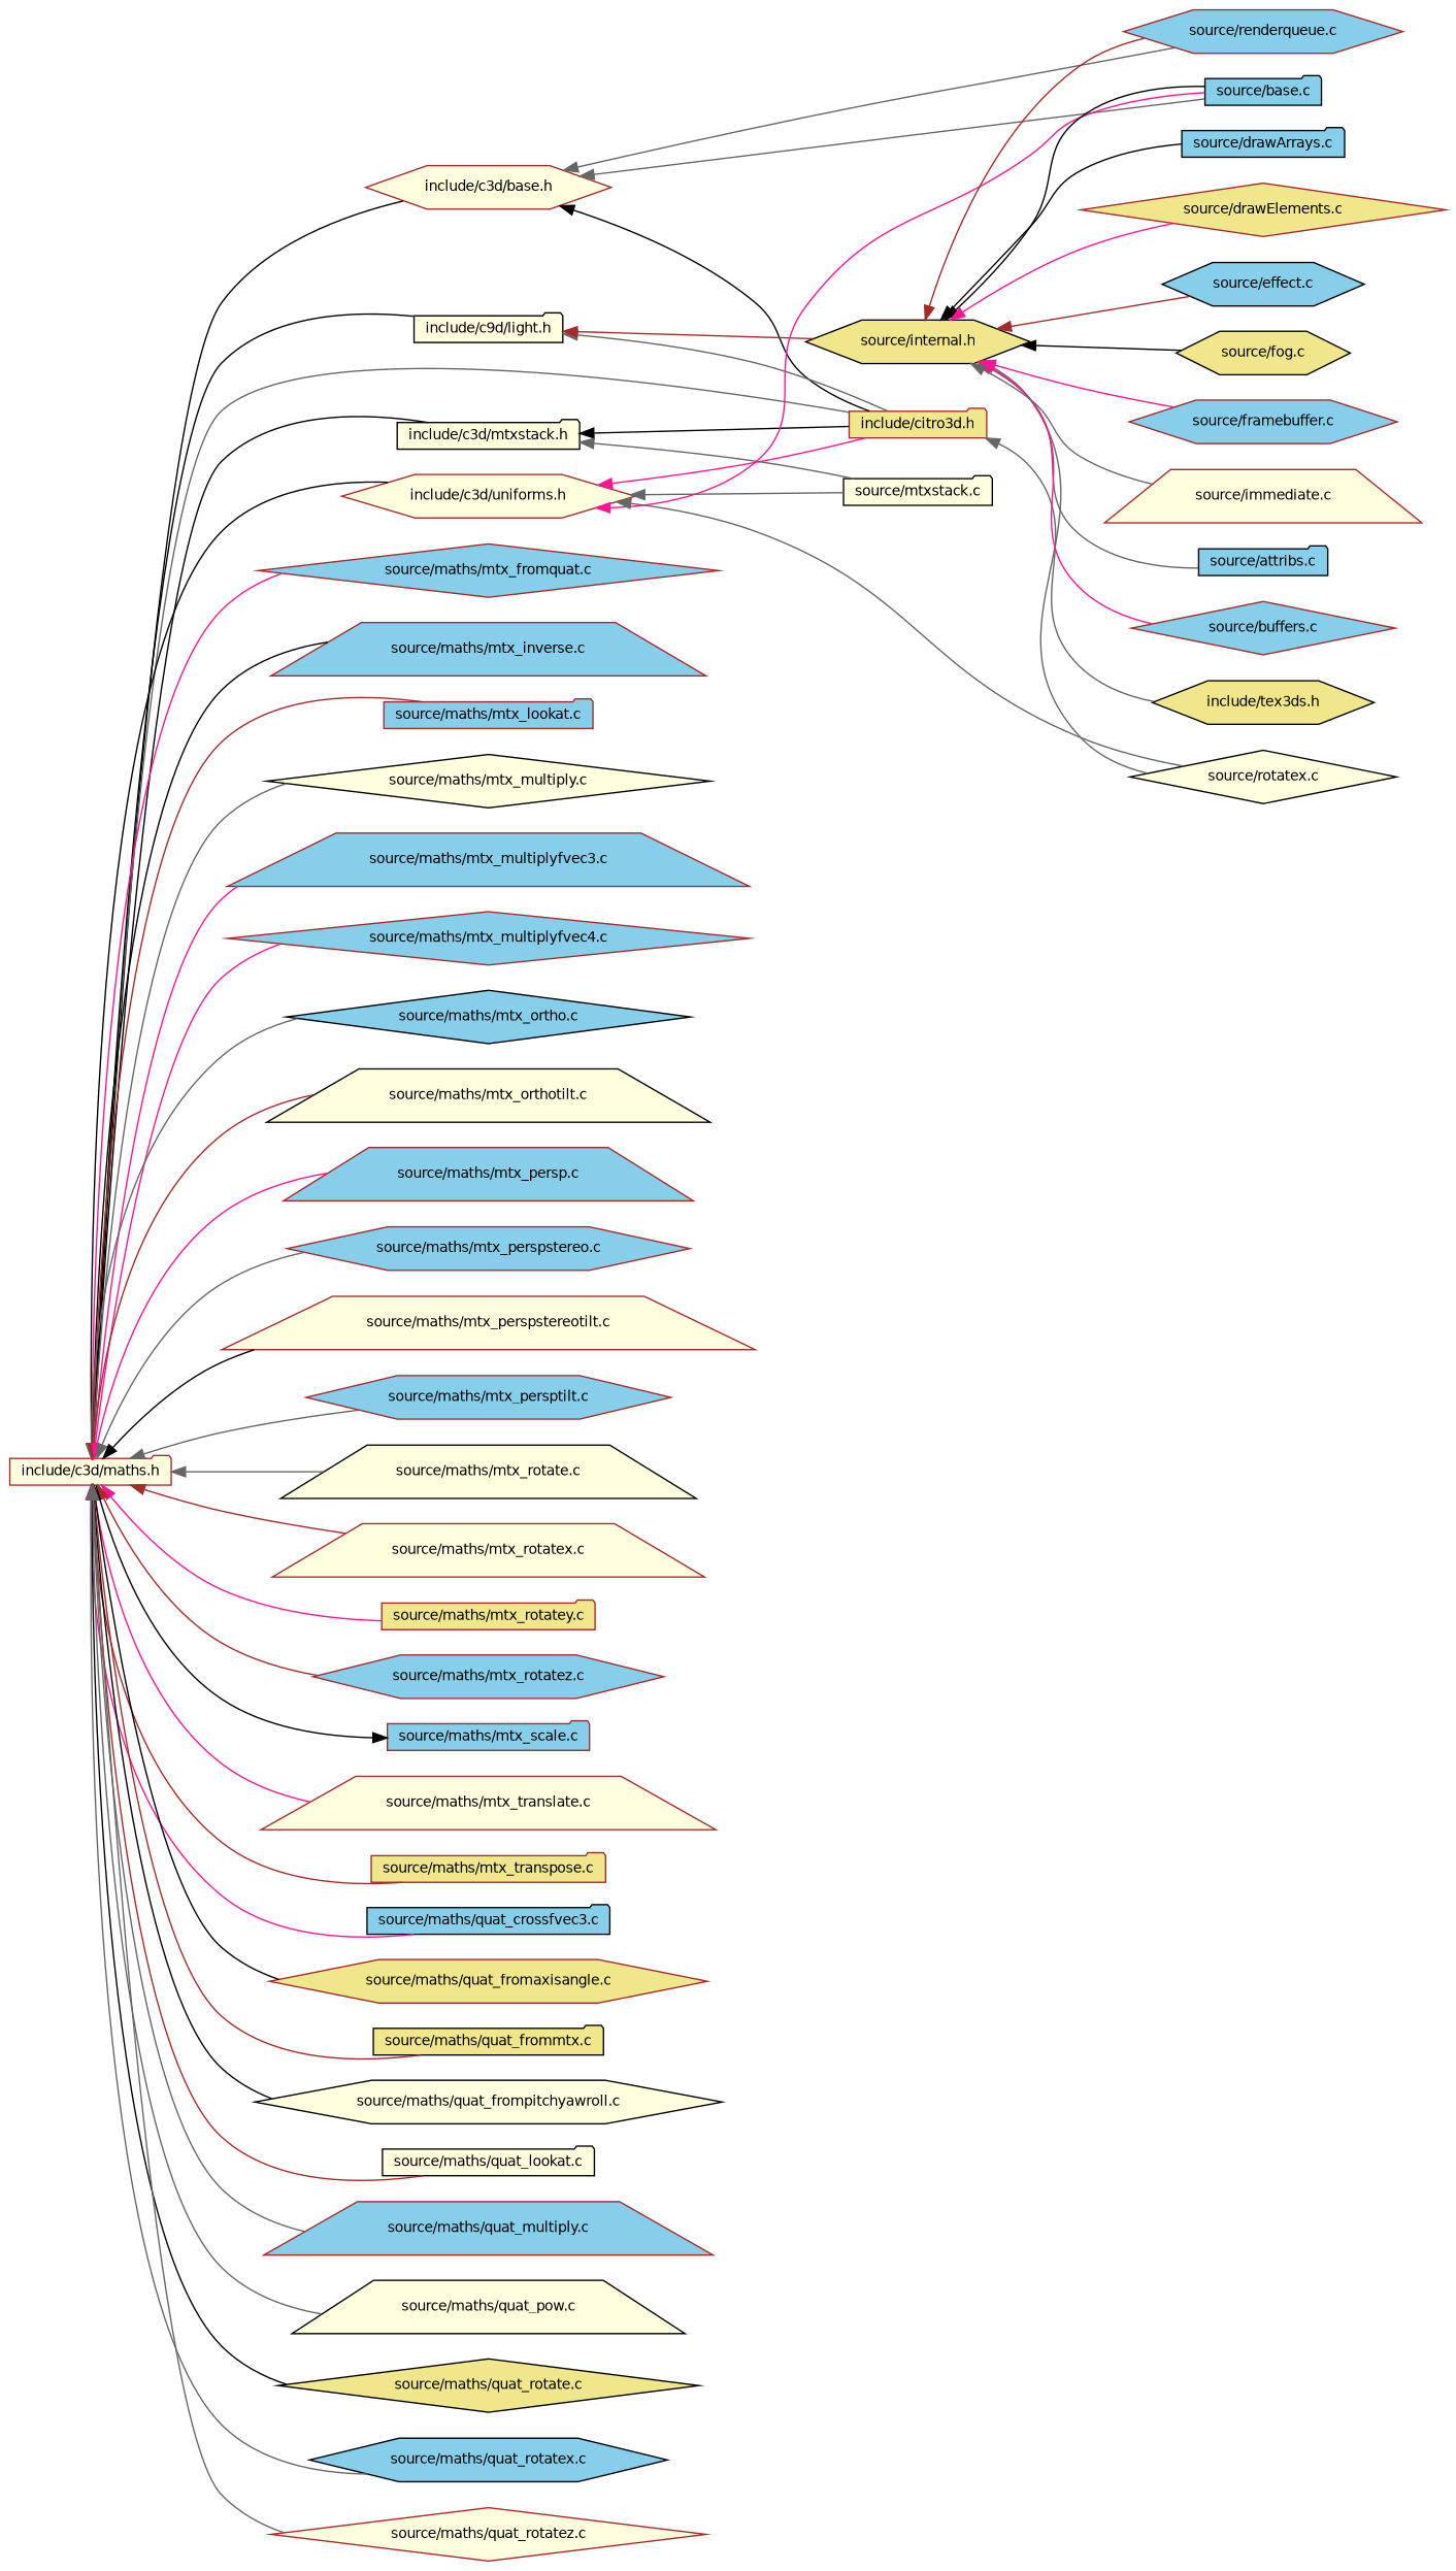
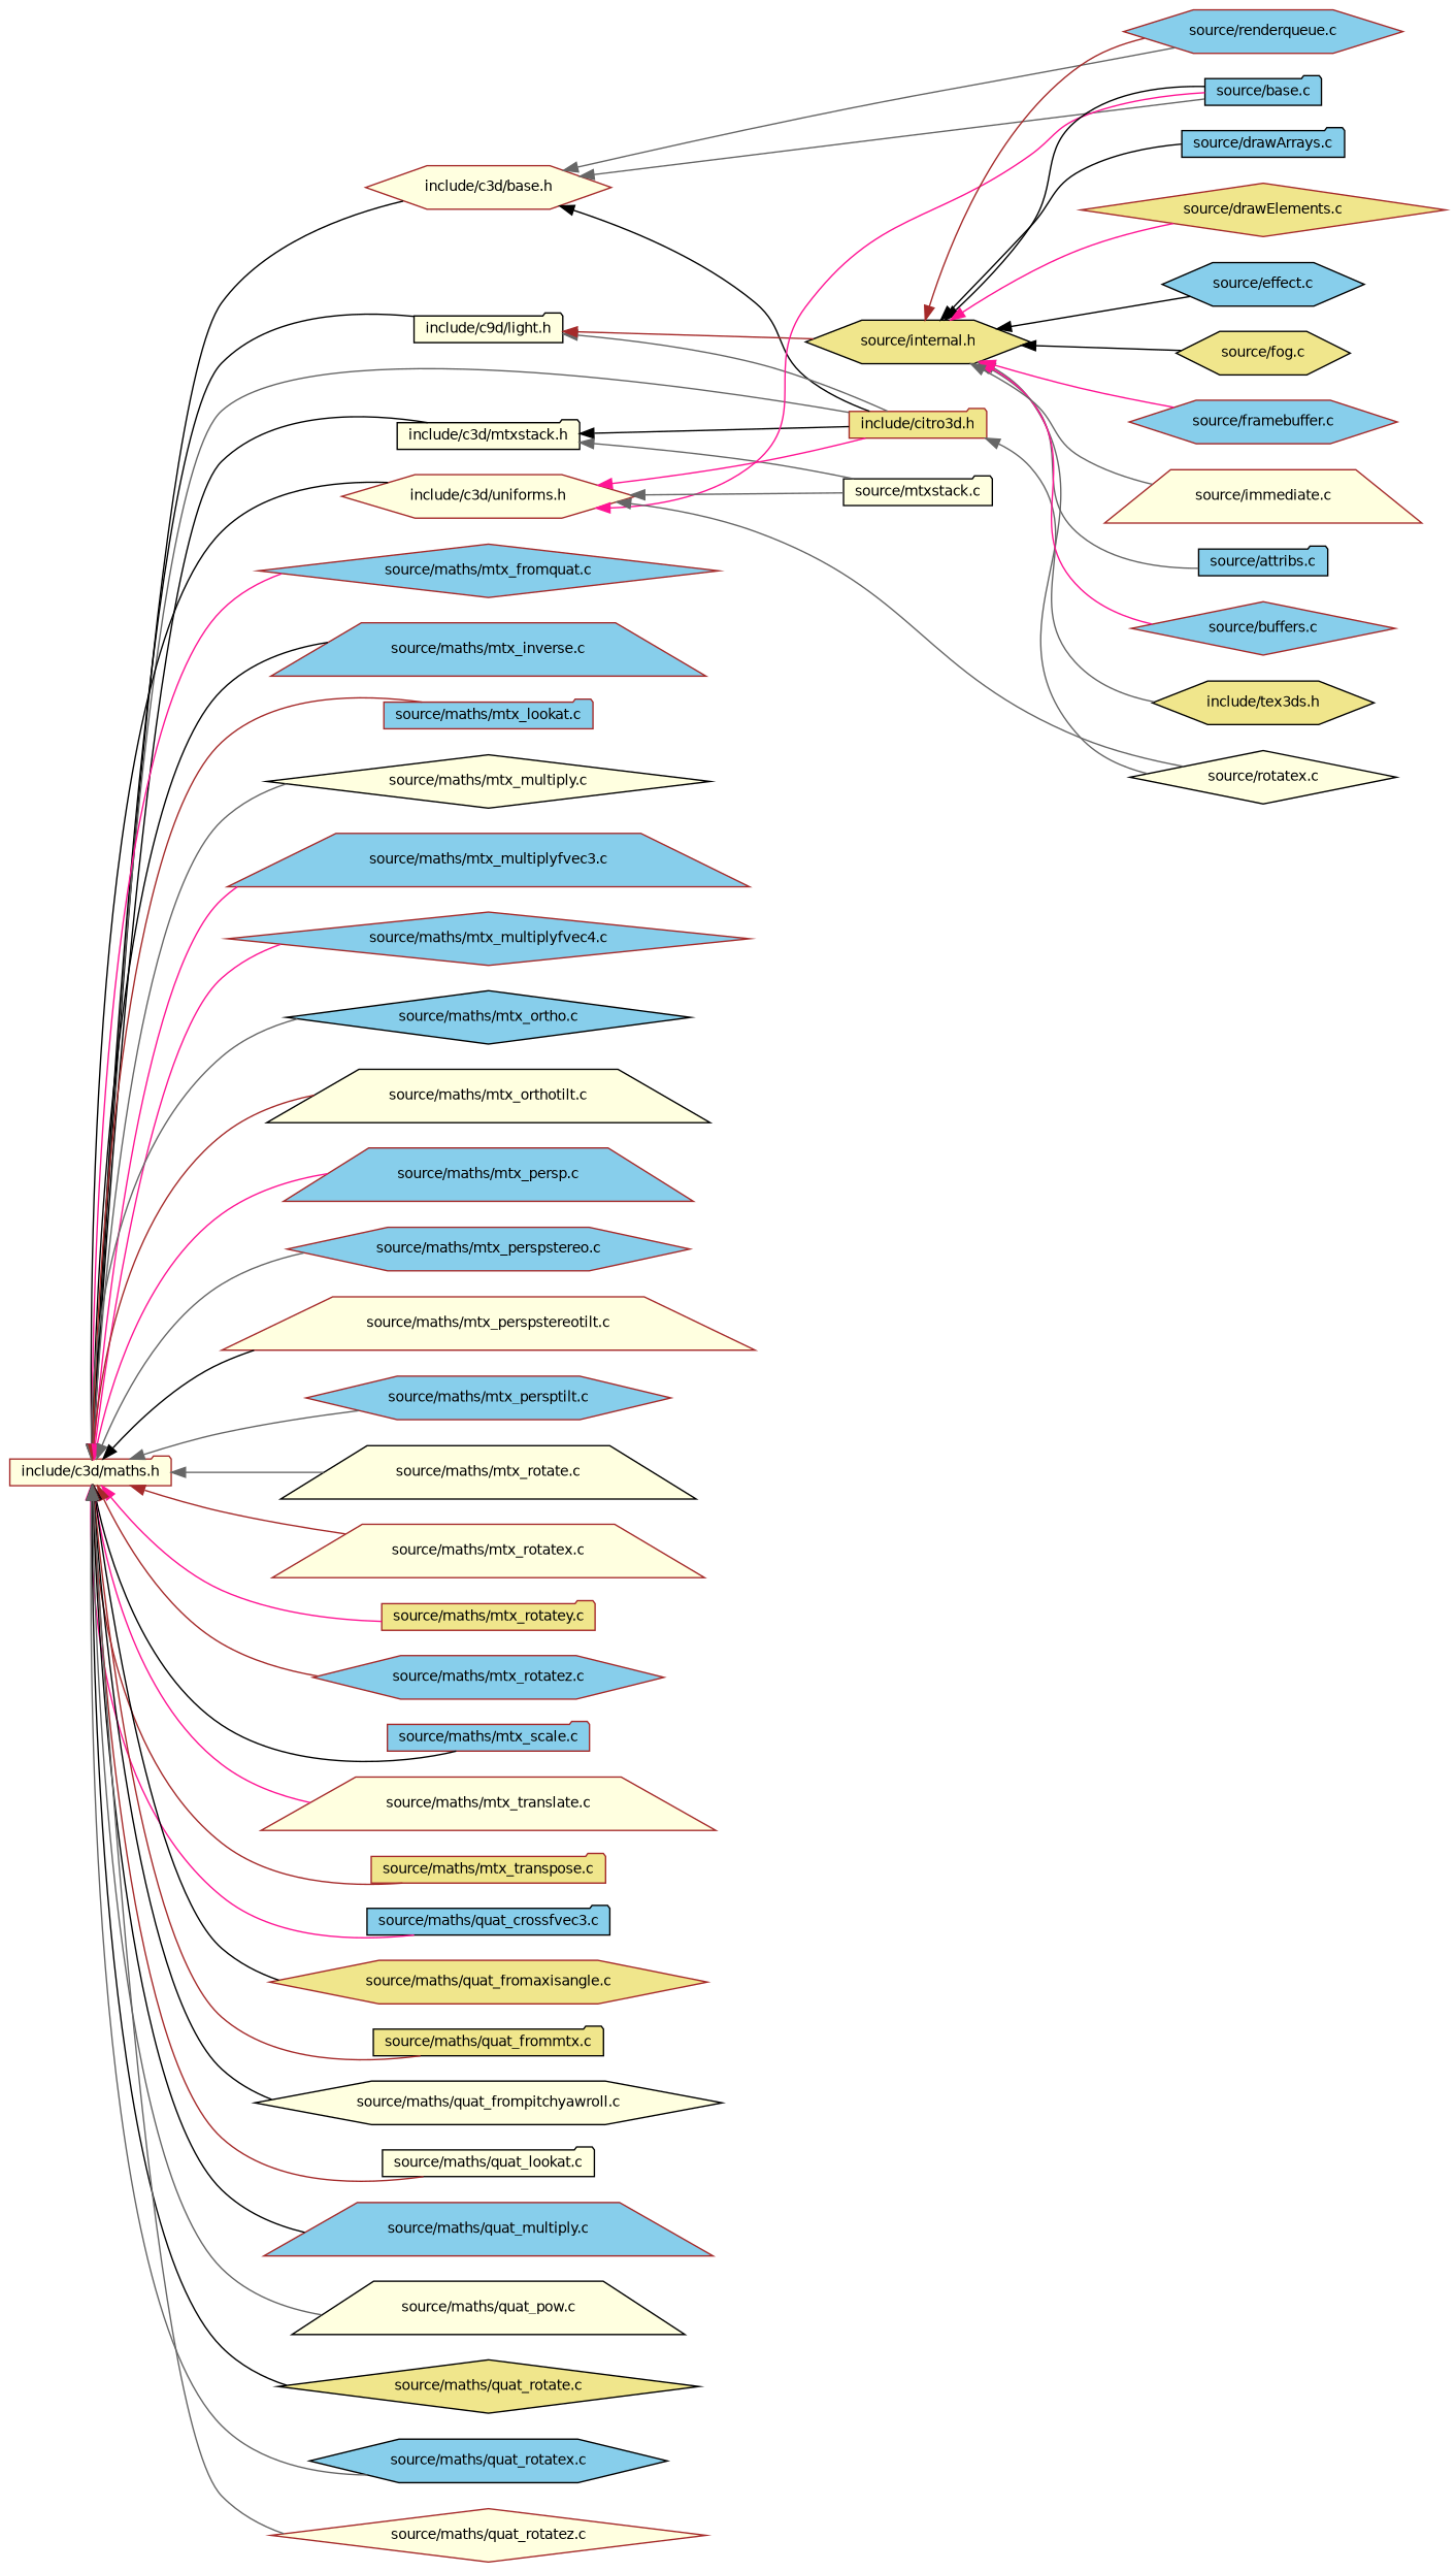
  digraph {
    rankdir=LR
    node [color=brown fillcolor=skyblue fontname=Helvetica fontsize=10 shape=folder style=filled]
    edge [color=gray40 dir=back fontname=Helvetica fontsize=10 labelfontname=Helvetica labelfontsize=10 style=solid]
    n1 [fillcolor=lightyellow fontcolor=black height=0.2 label="include/c3d/maths.h" width=0.4]
    n2 [fillcolor=lightyellow height=0.2 label="include/c3d/base.h" shape=hexagon width=0.4]
    n3 [fillcolor=khaki height=0.2 label="include/citro3d.h" width=0.4]
    n4 [color=black fillcolor=lightyellow height=0.2 label="include/c9d/light.h" width=0.4]
    n5 [color=black fillcolor=lightyellow height=0.2 label="include/c3d/mtxstack.h" width=0.4]
    n6 [fillcolor=lightyellow height=0.2 label="include/c3d/uniforms.h" shape=hexagon width=0.4]
    n7 [height=0.2 label="source/maths/mtx_fromquat.c" shape=diamond width=0.4]
    n8 [height=0.2 label="source/maths/mtx_inverse.c" shape=trapezium width=0.4]
    n9 [height=0.2 label="source/maths/mtx_lookat.c" width=0.4]
    n10 [color=black fillcolor=lightyellow height=0.2 label="source/maths/mtx_multiply.c" shape=diamond width=0.4]
    n11 [height=0.2 label="source/maths/mtx_multiplyfvec3.c" shape=trapezium width=0.4]
    n12 [height=0.2 label="source/maths/mtx_multiplyfvec4.c" shape=diamond width=0.4]
    n13 [color=black height=0.2 label="source/maths/mtx_ortho.c" shape=diamond width=0.4]
    n14 [color=black fillcolor=lightyellow height=0.2 label="source/maths/mtx_orthotilt.c" shape=trapezium width=0.4]
    n15 [height=0.2 label="source/maths/mtx_persp.c" shape=trapezium width=0.4]
    n16 [height=0.2 label="source/maths/mtx_perspstereo.c" shape=hexagon width=0.4]
    n17 [fillcolor=lightyellow height=0.2 label="source/maths/mtx_perspstereotilt.c" shape=trapezium width=0.4]
    n18 [height=0.2 label="source/maths/mtx_persptilt.c" shape=hexagon width=0.4]
    n19 [color=black fillcolor=lightyellow height=0.2 label="source/maths/mtx_rotate.c" shape=trapezium width=0.4]
    n20 [fillcolor=lightyellow height=0.2 label="source/maths/mtx_rotatex.c" shape=trapezium width=0.4]
    n21 [fillcolor=khaki height=0.2 label="source/maths/mtx_rotatey.c" width=0.4]
    n22 [height=0.2 label="source/maths/mtx_rotatez.c" shape=hexagon width=0.4]
    n23 [height=0.2 label="source/maths/mtx_scale.c" width=0.4]
    n24 [fillcolor=lightyellow height=0.2 label="source/maths/mtx_translate.c" shape=trapezium width=0.4]
    n25 [fillcolor=khaki height=0.2 label="source/maths/mtx_transpose.c" width=0.4]
    n26 [color=black height=0.2 label="source/maths/quat_crossfvec3.c" width=0.4]
    n27 [fillcolor=khaki height=0.2 label="source/maths/quat_fromaxisangle.c" shape=hexagon width=0.4]
    n28 [color=black fillcolor=khaki height=0.2 label="source/maths/quat_frommtx.c" width=0.4]
    n29 [color=black fillcolor=lightyellow height=0.2 label="source/maths/quat_frompitchyawroll.c" shape=hexagon width=0.4]
    n30 [color=black fillcolor=lightyellow height=0.2 label="source/maths/quat_lookat.c" width=0.4]
    n31 [height=0.2 label="source/maths/quat_multiply.c" shape=trapezium width=0.4]
    n32 [color=black fillcolor=lightyellow height=0.2 label="source/maths/quat_pow.c" shape=trapezium width=0.4]
    n33 [color=black fillcolor=khaki height=0.2 label="source/maths/quat_rotate.c" shape=diamond width=0.4]
    n34 [color=black height=0.2 label="source/maths/quat_rotatex.c" shape=hexagon width=0.4]
    n35 [fillcolor=lightyellow height=0.2 label="source/maths/quat_rotatez.c" shape=diamond width=0.4]
    n36 [color=black height=0.2 label="source/base.c" width=0.4]
    n37 [height=0.2 label="source/renderqueue.c" shape=hexagon width=0.4]
    n38 [color=black fillcolor=khaki height=0.2 label="include/tex3ds.h" shape=hexagon width=0.4]
    n39 [color=black fillcolor=khaki height=0.2 label="source/internal.h" shape=hexagon width=0.4]
    n40 [color=black fillcolor=lightyellow height=0.2 label="source/mtxstack.c" width=0.4]
    n41 [color=black fillcolor=lightyellow height=0.2 label="source/rotatex.c" shape=diamond width=0.4]
    n42 [color=black height=0.2 label="source/attribs.c" width=0.4]
    n43 [height=0.2 label="source/buffers.c" shape=diamond width=0.4]
    n44 [color=black height=0.2 label="source/drawArrays.c" width=0.4]
    n45 [fillcolor=khaki height=0.2 label="source/drawElements.c" shape=diamond width=0.4]
    n46 [color=black height=0.2 label="source/effect.c" shape=hexagon width=0.4]
    n47 [color=black fillcolor=khaki height=0.2 label="source/fog.c" shape=hexagon width=0.4]
    n48 [height=0.2 label="source/framebuffer.c" shape=hexagon width=0.4]
    n49 [fillcolor=lightyellow height=0.2 label="source/immediate.c" shape=trapezium width=0.4]
    n1 -> n2 [color=black]
    n1 -> n3
    n1 -> n4 [color=black]
    n1 -> n5 [color=black]
    n1 -> n6 [color=black]
    n1 -> n7 [color=deeppink]
    n1 -> n8 [color=black]
    n1 -> n9 [color=brown]
    n1 -> n10
    n1 -> n11 [color=deeppink]
    n1 -> n12 [color=deeppink]
    n1 -> n13
    n1 -> n14 [color=brown]
    n1 -> n15 [color=deeppink]
    n1 -> n16
    n1 -> n17 [color=black]
    n1 -> n18
    n1 -> n19
    n1 -> n20 [color=brown]
    n1 -> n21 [color=deeppink]
    n1 -> n22 [color=brown]
-   n23 -> n1 [color=black]
+   n1 -> n23 [color=black]
    n1 -> n24 [color=deeppink]
    n1 -> n25 [color=brown]
    n1 -> n26 [color=deeppink]
    n1 -> n27 [color=black]
    n1 -> n28 [color=brown]
    n1 -> n29 [color=black]
    n1 -> n30 [color=brown]
-   n1 -> n31
+   n1 -> n31 [color=black]
    n1 -> n32
    n1 -> n33 [color=black]
    n1 -> n34
    n1 -> n35
    n2 -> n3 [color=black]
    n2 -> n36
    n2 -> n37
    n3 -> n38
    n4 -> n3
    n4 -> n39 [color=brown]
    n5 -> n3 [color=black]
    n5 -> n40
    n6 -> n3 [color=deeppink]
    n6 -> n36 [color=deeppink]
    n6 -> n40
    n6 -> n41
    n39 -> n36 [color=black]
    n39 -> n37 [color=brown]
    n39 -> n41
    n39 -> n42
    n39 -> n43 [color=deeppink]
    n39 -> n44 [color=black]
    n39 -> n45 [color=deeppink]
-   n39 -> n46 [color=brown]
+   n39 -> n46 [color=black]
    n39 -> n47 [color=black]
    n39 -> n48 [color=deeppink]
    n39 -> n49
  }
